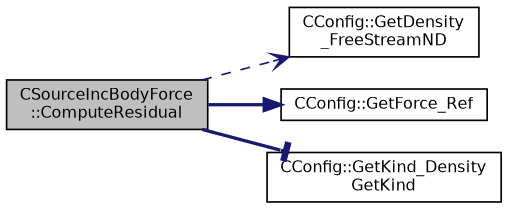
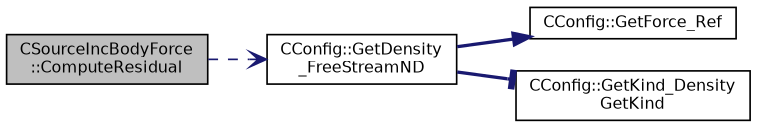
  digraph {
    rankdir=LR
    node [color=black fillcolor=white fontname=Helvetica fontsize=10 shape=record style=filled]
    edge [color=midnightblue fontname=Helvetica fontsize=10 labelfontname=Helvetica labelfontsize=10 style=bold]
    n1 [fillcolor=grey75 fontcolor=black height=0.2 label="CSourceIncBodyForce\l::ComputeResidual" width=0.4]
    n2 [height=0.2 label="CConfig::GetDensity\l_FreeStreamND" width=0.4]
    n3 [height=0.2 label="CConfig::GetForce_Ref" width=0.4]
    n4 [height=0.2 label="CConfig::GetKind_Density\lGetKind" width=0.4]
    n1 -> n2 [arrowhead=vee style=dashed]
-   n1 -> n3 [arrowhead=normal]
-   n1 -> n4 [arrowhead=tee]
+   n2 -> n3 [arrowhead=normal]
+   n2 -> n4 [arrowhead=tee]
  }
